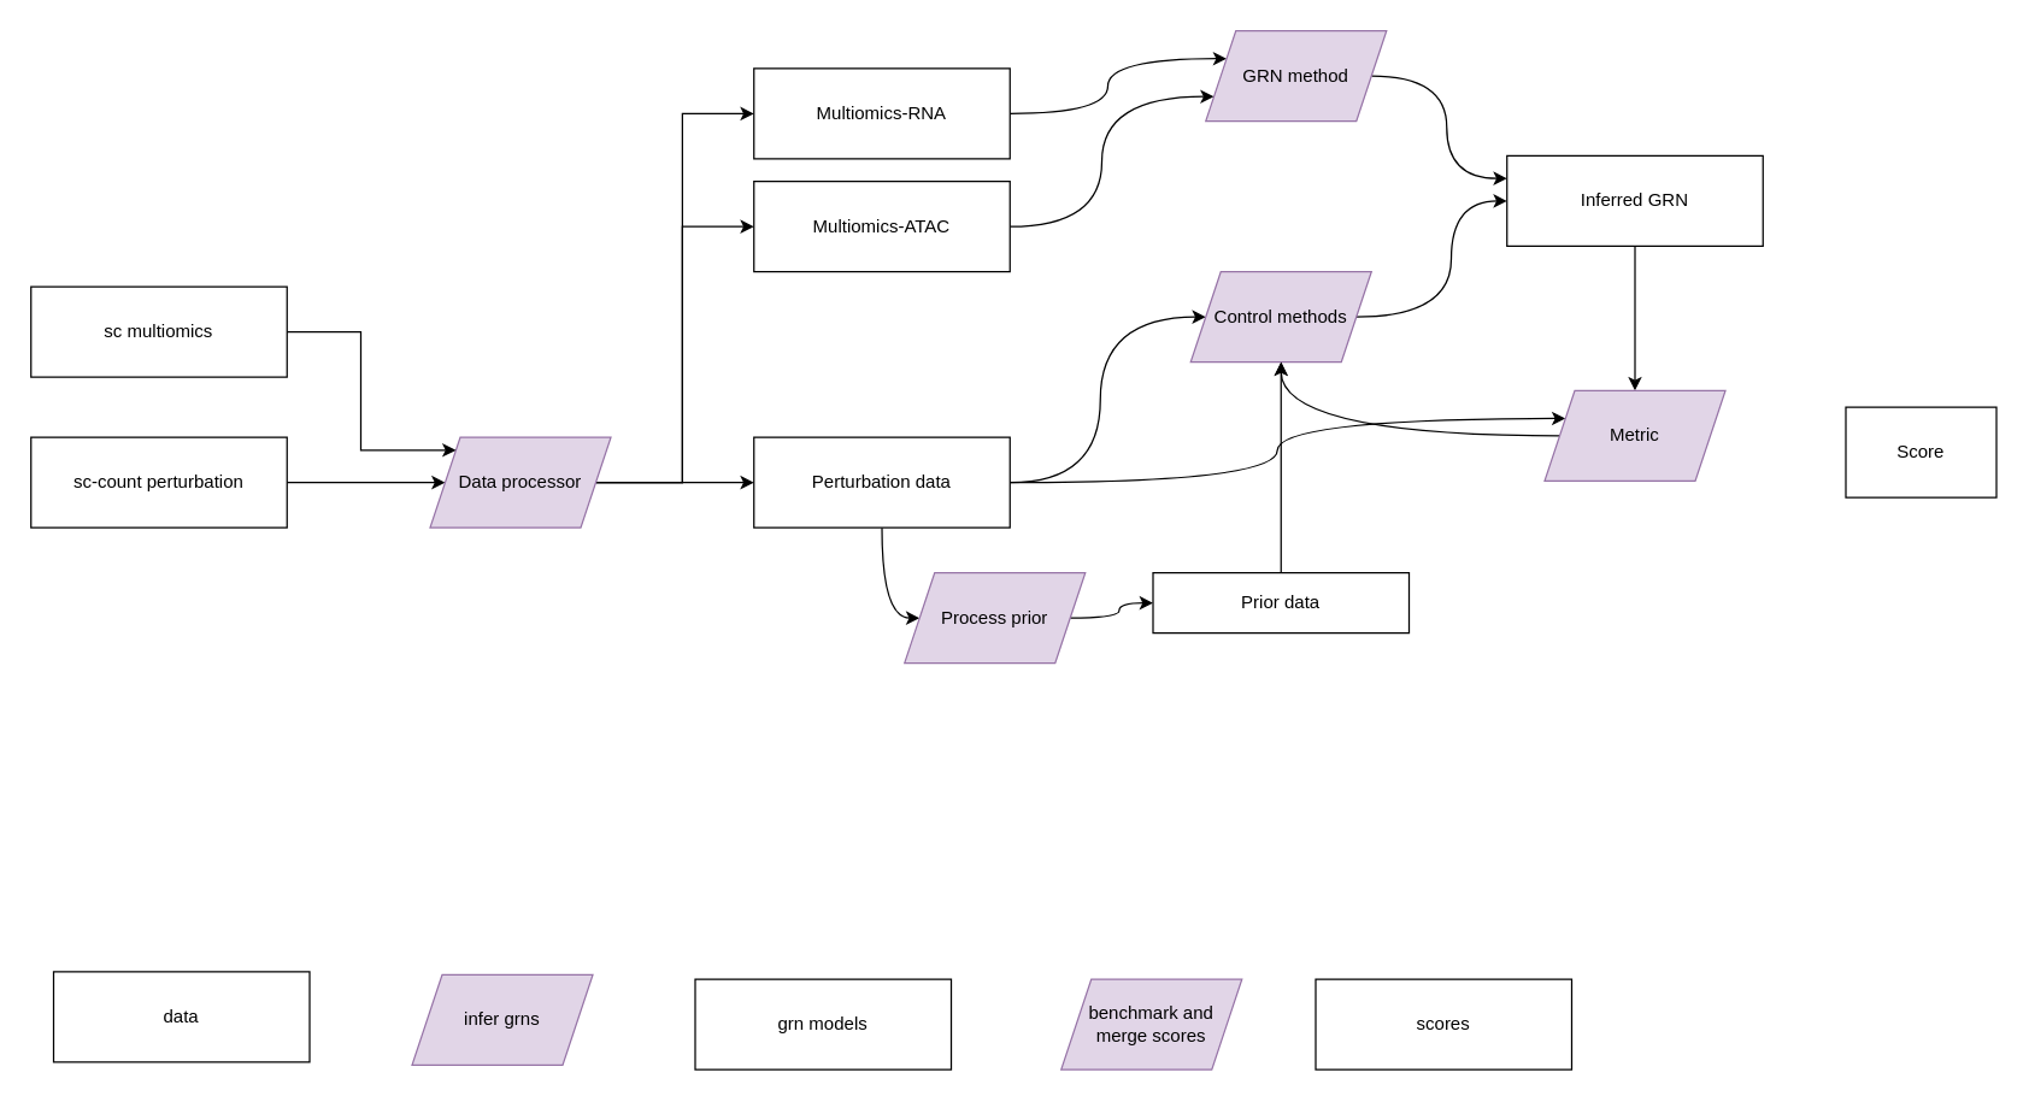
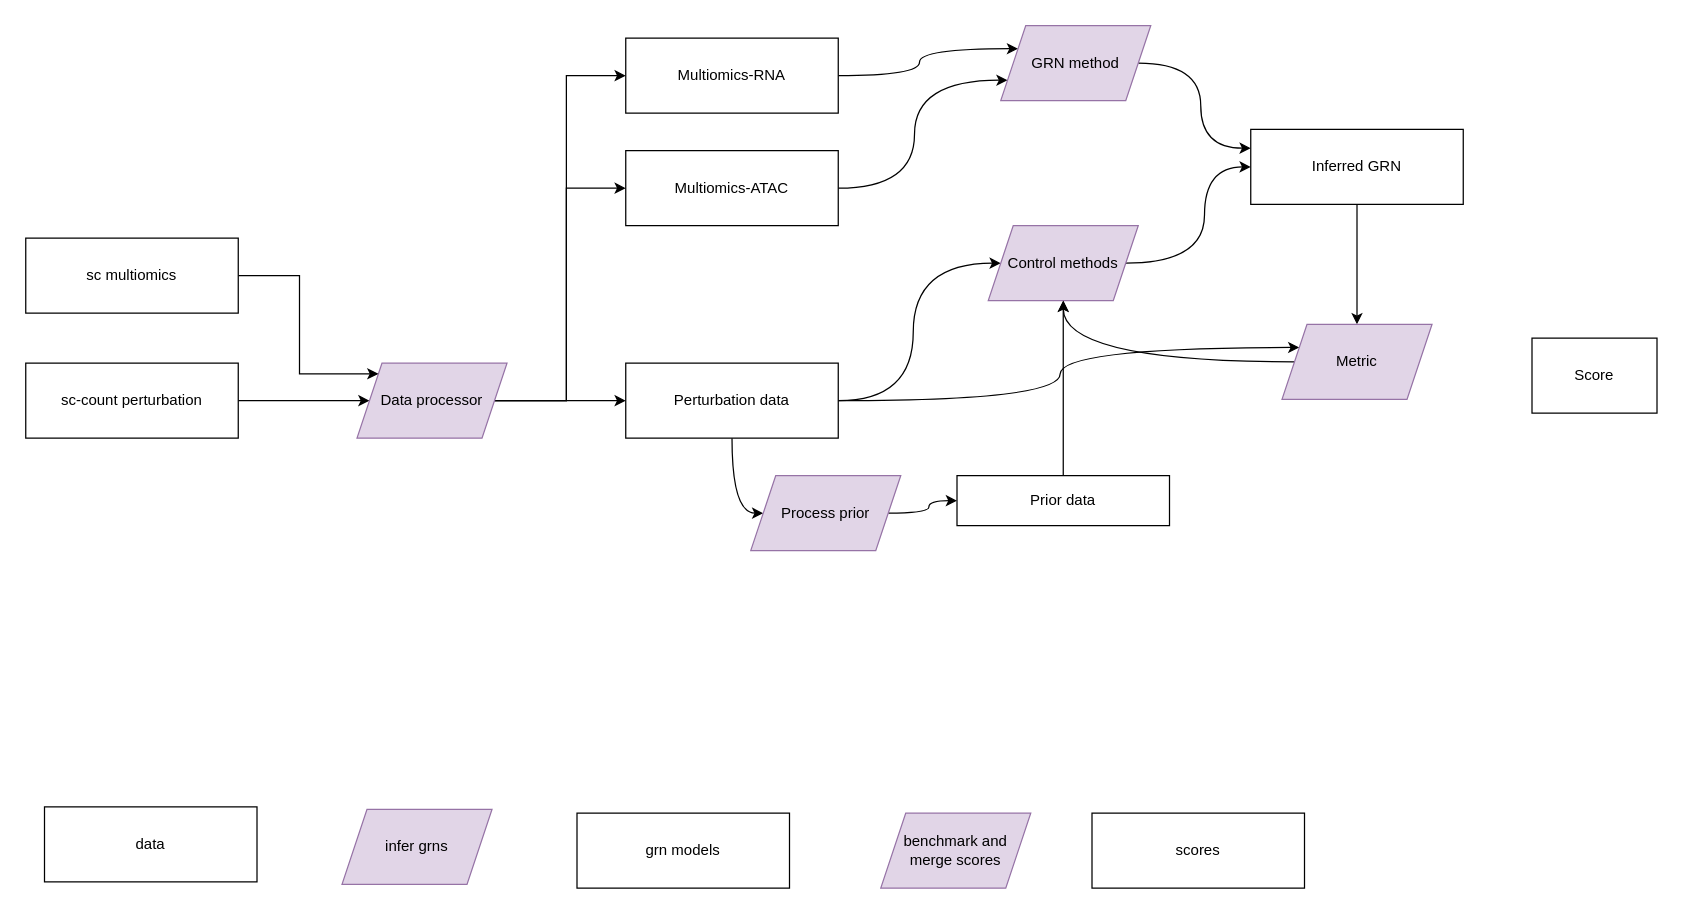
  <mxCell id="0" />
  <mxCell id="1" parent="0" />
  <mxCell id="2" style="edgeStyle=orthogonalEdgeStyle;rounded=0;orthogonalLoop=1;jettySize=auto;html=1;curved=1;entryX=0;entryY=0.25;entryDx=0;entryDy=0;" parent="1" source="3" target="17" edge="1"><mxGeometry relative="1" as="geometry" /></mxCell>
- <mxCell id="3" value="Multiomics-RNA" style="rounded=0;whiteSpace=wrap;html=1;" parent="1" vertex="1"><mxGeometry x="500" y="45" width="170" height="60" as="geometry" /></mxCell>
+ <mxCell id="3" value="Multiomics-RNA" style="rounded=0;whiteSpace=wrap;html=1;" parent="1" vertex="1"><mxGeometry x="500" y="30" width="170" height="60" as="geometry" /></mxCell>
  <mxCell id="4" style="edgeStyle=orthogonalEdgeStyle;curved=1;rounded=0;orthogonalLoop=1;jettySize=auto;html=1;entryX=0;entryY=0.75;entryDx=0;entryDy=0;exitX=1;exitY=0.5;exitDx=0;exitDy=0;" parent="1" source="5" target="17" edge="1"><mxGeometry relative="1" as="geometry"><Array as="points"><mxPoint x="731" y="150" /><mxPoint x="731" y="64" /></Array></mxGeometry></mxCell>
  <mxCell id="5" value="Multiomics-ATAC" style="rounded=0;whiteSpace=wrap;html=1;" parent="1" vertex="1"><mxGeometry x="500" y="120" width="170" height="60" as="geometry" /></mxCell>
  <mxCell id="6" style="edgeStyle=orthogonalEdgeStyle;curved=1;rounded=0;orthogonalLoop=1;jettySize=auto;html=1;entryX=0;entryY=0.5;entryDx=0;entryDy=0;" parent="1" source="9" target="19" edge="1"><mxGeometry relative="1" as="geometry"><Array as="points"><mxPoint x="730" y="320" /><mxPoint x="730" y="210" /></Array></mxGeometry></mxCell>
  <mxCell id="7" style="edgeStyle=orthogonalEdgeStyle;curved=1;rounded=0;orthogonalLoop=1;jettySize=auto;html=1;entryX=0;entryY=0.5;entryDx=0;entryDy=0;" parent="1" source="9" target="23" edge="1"><mxGeometry relative="1" as="geometry"><Array as="points"><mxPoint x="585" y="410" /></Array></mxGeometry></mxCell>
  <mxCell id="8" style="edgeStyle=orthogonalEdgeStyle;curved=1;rounded=0;orthogonalLoop=1;jettySize=auto;html=1;entryX=0;entryY=0.25;entryDx=0;entryDy=0;" parent="1" source="9" target="25" edge="1"><mxGeometry relative="1" as="geometry" /></mxCell>
  <mxCell id="9" value="Perturbation data" style="rounded=0;whiteSpace=wrap;html=1;" parent="1" vertex="1"><mxGeometry x="500" y="290" width="170" height="60" as="geometry" /></mxCell>
  <mxCell id="10" style="edgeStyle=orthogonalEdgeStyle;rounded=0;orthogonalLoop=1;jettySize=auto;html=1;entryX=0;entryY=0.5;entryDx=0;entryDy=0;" parent="1" source="11" target="15" edge="1"><mxGeometry relative="1" as="geometry" /></mxCell>
  <mxCell id="11" value="sc-count perturbation" style="rounded=0;whiteSpace=wrap;html=1;" parent="1" vertex="1"><mxGeometry x="20" y="290" width="170" height="60" as="geometry" /></mxCell>
  <mxCell id="12" style="edgeStyle=orthogonalEdgeStyle;rounded=0;orthogonalLoop=1;jettySize=auto;html=1;entryX=0;entryY=0.5;entryDx=0;entryDy=0;" parent="1" source="15" target="9" edge="1"><mxGeometry relative="1" as="geometry" /></mxCell>
  <mxCell id="13" style="edgeStyle=orthogonalEdgeStyle;rounded=0;orthogonalLoop=1;jettySize=auto;html=1;entryX=0;entryY=0.5;entryDx=0;entryDy=0;" parent="1" source="15" target="5" edge="1"><mxGeometry relative="1" as="geometry" /></mxCell>
  <mxCell id="14" style="edgeStyle=orthogonalEdgeStyle;rounded=0;orthogonalLoop=1;jettySize=auto;html=1;entryX=0;entryY=0.5;entryDx=0;entryDy=0;" parent="1" source="15" target="3" edge="1"><mxGeometry relative="1" as="geometry" /></mxCell>
  <mxCell id="15" value="Data processor" style="shape=parallelogram;perimeter=parallelogramPerimeter;whiteSpace=wrap;html=1;fixedSize=1;fillColor=#e1d5e7;strokeColor=#9673a6;" parent="1" vertex="1"><mxGeometry x="285" y="290" width="120" height="60" as="geometry" /></mxCell>
  <mxCell id="16" style="edgeStyle=orthogonalEdgeStyle;curved=1;rounded=0;orthogonalLoop=1;jettySize=auto;html=1;entryX=0;entryY=0.25;entryDx=0;entryDy=0;" parent="1" source="17" target="21" edge="1"><mxGeometry relative="1" as="geometry" /></mxCell>
  <mxCell id="17" value="GRN method" style="shape=parallelogram;perimeter=parallelogramPerimeter;whiteSpace=wrap;html=1;fixedSize=1;fillColor=#e1d5e7;strokeColor=#9673a6;" parent="1" vertex="1"><mxGeometry x="800" y="20" width="120" height="60" as="geometry" /></mxCell>
  <mxCell id="18" style="edgeStyle=orthogonalEdgeStyle;curved=1;rounded=0;orthogonalLoop=1;jettySize=auto;html=1;" parent="1" source="19" target="21" edge="1"><mxGeometry relative="1" as="geometry"><Array as="points"><mxPoint x="963" y="210" /><mxPoint x="963" y="133" /></Array></mxGeometry></mxCell>
  <mxCell id="19" value="Control methods" style="shape=parallelogram;perimeter=parallelogramPerimeter;whiteSpace=wrap;html=1;fixedSize=1;fillColor=#e1d5e7;strokeColor=#9673a6;" parent="1" vertex="1"><mxGeometry x="790" y="180" width="120" height="60" as="geometry" /></mxCell>
  <mxCell id="20" style="edgeStyle=orthogonalEdgeStyle;curved=1;rounded=0;orthogonalLoop=1;jettySize=auto;html=1;" parent="1" source="21" target="25" edge="1"><mxGeometry relative="1" as="geometry" /></mxCell>
  <mxCell id="21" value="Inferred GRN" style="rounded=0;whiteSpace=wrap;html=1;" parent="1" vertex="1"><mxGeometry x="1000" y="103" width="170" height="60" as="geometry" /></mxCell>
  <mxCell id="22" style="edgeStyle=orthogonalEdgeStyle;curved=1;rounded=0;orthogonalLoop=1;jettySize=auto;html=1;entryX=0;entryY=0.5;entryDx=0;entryDy=0;" parent="1" source="23" target="30" edge="1"><mxGeometry relative="1" as="geometry"><mxPoint x="745" y="410" as="targetPoint" /></mxGeometry></mxCell>
  <mxCell id="23" value="Process prior" style="shape=parallelogram;perimeter=parallelogramPerimeter;whiteSpace=wrap;html=1;fixedSize=1;fillColor=#e1d5e7;strokeColor=#9673a6;" parent="1" vertex="1"><mxGeometry x="600" y="380" width="120" height="60" as="geometry" /></mxCell>
  <mxCell id="24" style="edgeStyle=orthogonalEdgeStyle;curved=1;rounded=0;orthogonalLoop=1;jettySize=auto;html=1;" parent="1" source="25" target="19" edge="1"><mxGeometry relative="1" as="geometry" /></mxCell>
  <mxCell id="25" value="Metric" style="shape=parallelogram;perimeter=parallelogramPerimeter;whiteSpace=wrap;html=1;fixedSize=1;fillColor=#e1d5e7;strokeColor=#9673a6;" parent="1" vertex="1"><mxGeometry x="1025" y="259" width="120" height="60" as="geometry" /></mxCell>
  <mxCell id="26" value="Score" style="rounded=0;whiteSpace=wrap;html=1;" parent="1" vertex="1"><mxGeometry x="1225" y="270" width="100" height="60" as="geometry" /></mxCell>
  <mxCell id="27" style="edgeStyle=orthogonalEdgeStyle;rounded=0;orthogonalLoop=1;jettySize=auto;html=1;entryX=0;entryY=0;entryDx=0;entryDy=0;" parent="1" source="28" target="15" edge="1"><mxGeometry relative="1" as="geometry"><Array as="points"><mxPoint x="239" y="220" /><mxPoint x="239" y="299" /></Array></mxGeometry></mxCell>
  <mxCell id="28" value="sc multiomics" style="rounded=0;whiteSpace=wrap;html=1;" parent="1" vertex="1"><mxGeometry x="20" y="190" width="170" height="60" as="geometry" /></mxCell>
  <mxCell id="29" style="edgeStyle=orthogonalEdgeStyle;rounded=0;orthogonalLoop=1;jettySize=auto;html=1;entryX=0.5;entryY=1;entryDx=0;entryDy=0;" parent="1" source="30" target="19" edge="1"><mxGeometry relative="1" as="geometry" /></mxCell>
  <mxCell id="30" value="Prior data" style="rounded=0;whiteSpace=wrap;html=1;" parent="1" vertex="1"><mxGeometry x="765" y="380" width="170" height="40" as="geometry" /></mxCell>
  <mxCell id="31" value="data" style="rounded=0;whiteSpace=wrap;html=1;" vertex="1" parent="1"><mxGeometry x="35" y="645" width="170" height="60" as="geometry" /></mxCell>
  <mxCell id="32" value="infer grns" style="shape=parallelogram;perimeter=parallelogramPerimeter;whiteSpace=wrap;html=1;fixedSize=1;fillColor=#e1d5e7;strokeColor=#9673a6;" vertex="1" parent="1"><mxGeometry x="273" y="647" width="120" height="60" as="geometry" /></mxCell>
  <mxCell id="33" value="grn models" style="rounded=0;whiteSpace=wrap;html=1;" vertex="1" parent="1"><mxGeometry x="461" y="650" width="170" height="60" as="geometry" /></mxCell>
  <mxCell id="34" value="benchmark and merge scores" style="shape=parallelogram;perimeter=parallelogramPerimeter;whiteSpace=wrap;html=1;fixedSize=1;fillColor=#e1d5e7;strokeColor=#9673a6;" vertex="1" parent="1"><mxGeometry x="704" y="650" width="120" height="60" as="geometry" /></mxCell>
  <mxCell id="35" value="scores" style="rounded=0;whiteSpace=wrap;html=1;" vertex="1" parent="1"><mxGeometry x="873" y="650" width="170" height="60" as="geometry" /></mxCell>
